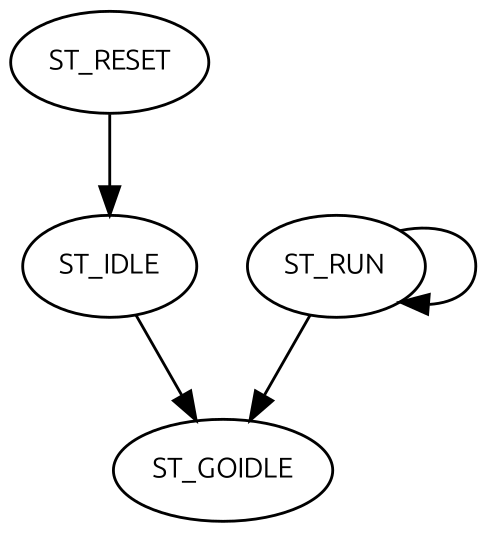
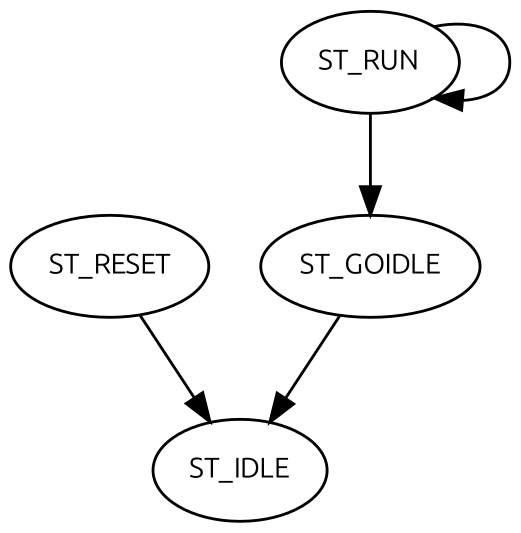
  digraph {
    fontname=Ubuntu
    node [fontname=Ubuntu fontsize=10]
    edge [fontname=Ubuntu]
    ST_RESET
    ST_IDLE
    ST_RUN
    ST_GOIDLE
    ST_RESET -> ST_IDLE
    ST_RUN -> ST_RUN
    ST_RUN -> ST_GOIDLE
-   ST_IDLE -> ST_GOIDLE
+   ST_GOIDLE -> ST_IDLE
  }
